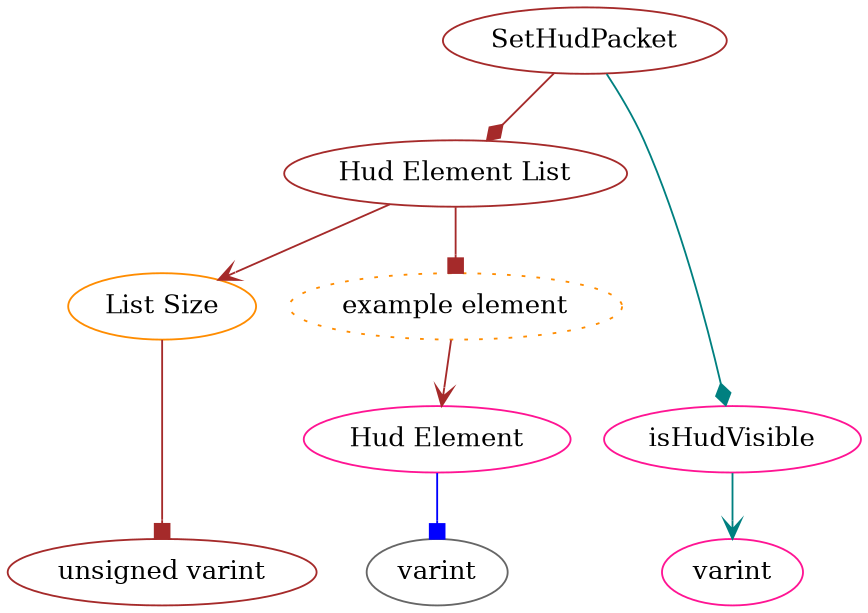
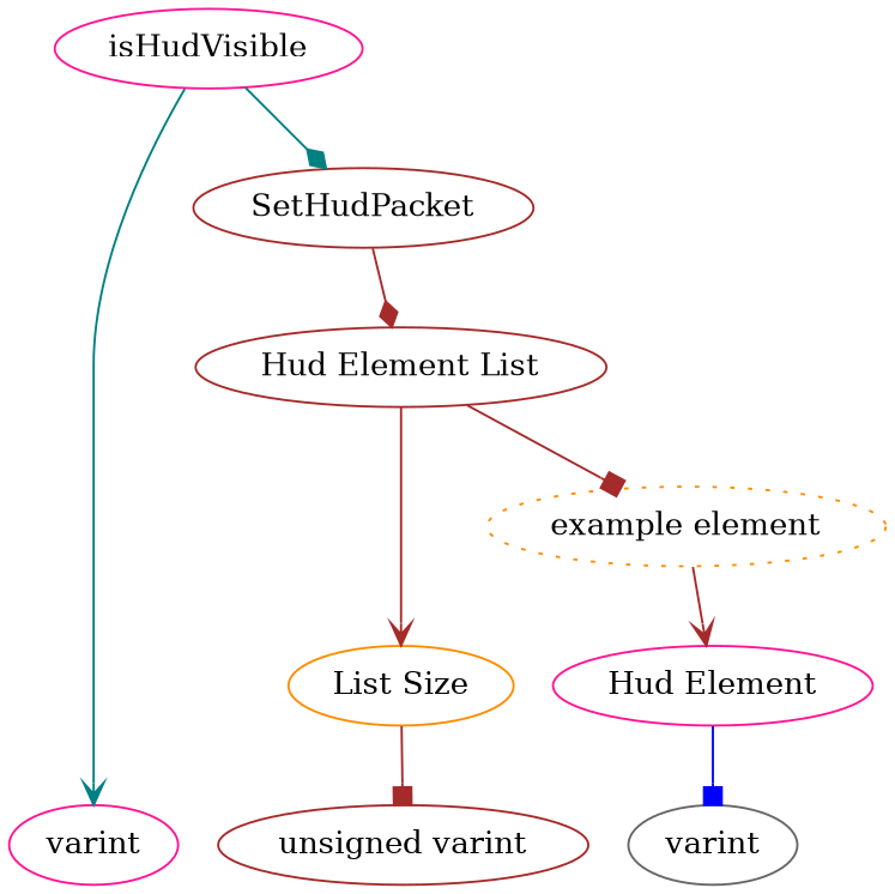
  digraph {
    rankdir=TB
    node [color=brown]
    edge [arrowhead=vee color=brown]
    n1 [label="unsigned varint"]
    n2 [color=gray40 label=varint]
    n3 [color=deeppink label=varint]
    n4 [label=SetHudPacket]
    n5 [label="Hud Element List"]
    n6 [color=deeppink label=isHudVisible]
    n7 [color=darkorange label="List Size"]
    n8 [color=darkorange label="example element" style=dotted]
    n9 [color=deeppink label="Hud Element"]
    subgraph sub_1 {
      rank=max
      n1
      n2
      n3
    }
    n4 -> n5 [arrowhead=diamond]
-   n4 -> n6 [arrowhead=diamond color=teal]
+   n6 -> n4 [arrowhead=diamond color=teal]
    n5 -> n7
    n5 -> n8 [arrowhead=box]
    n6 -> n3 [color=teal]
    n7 -> n1 [arrowhead=box]
    n8 -> n9
    n9 -> n2 [arrowhead=box color=blue]
  }
